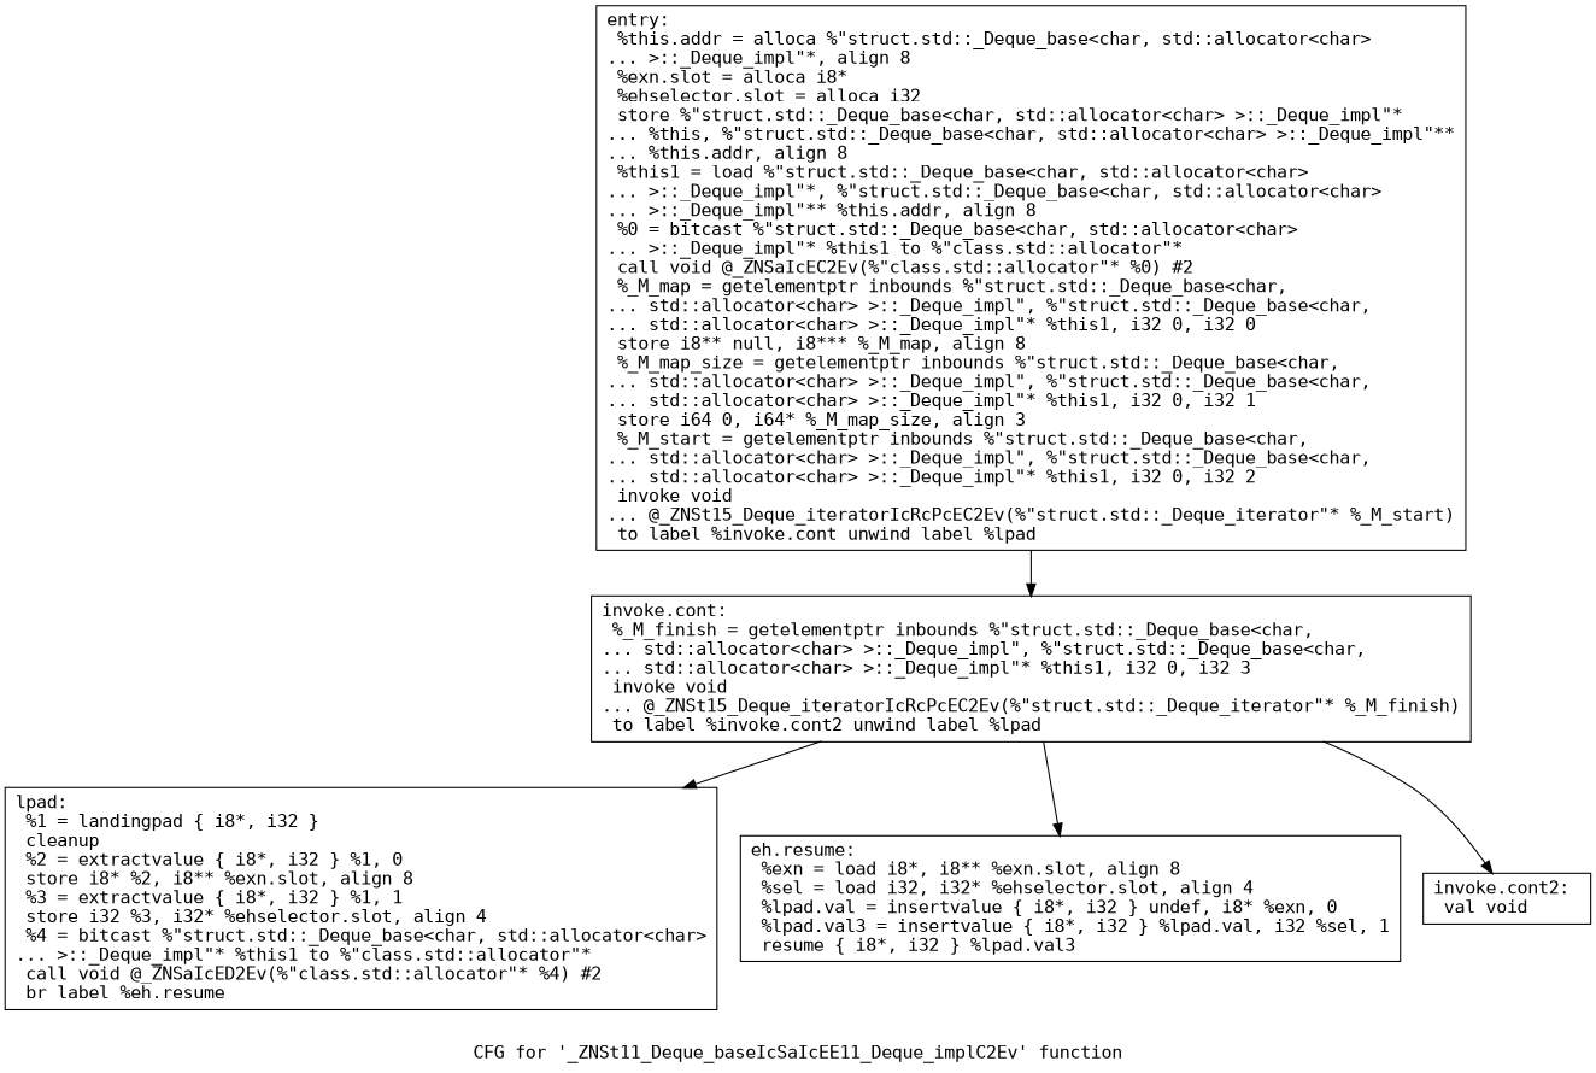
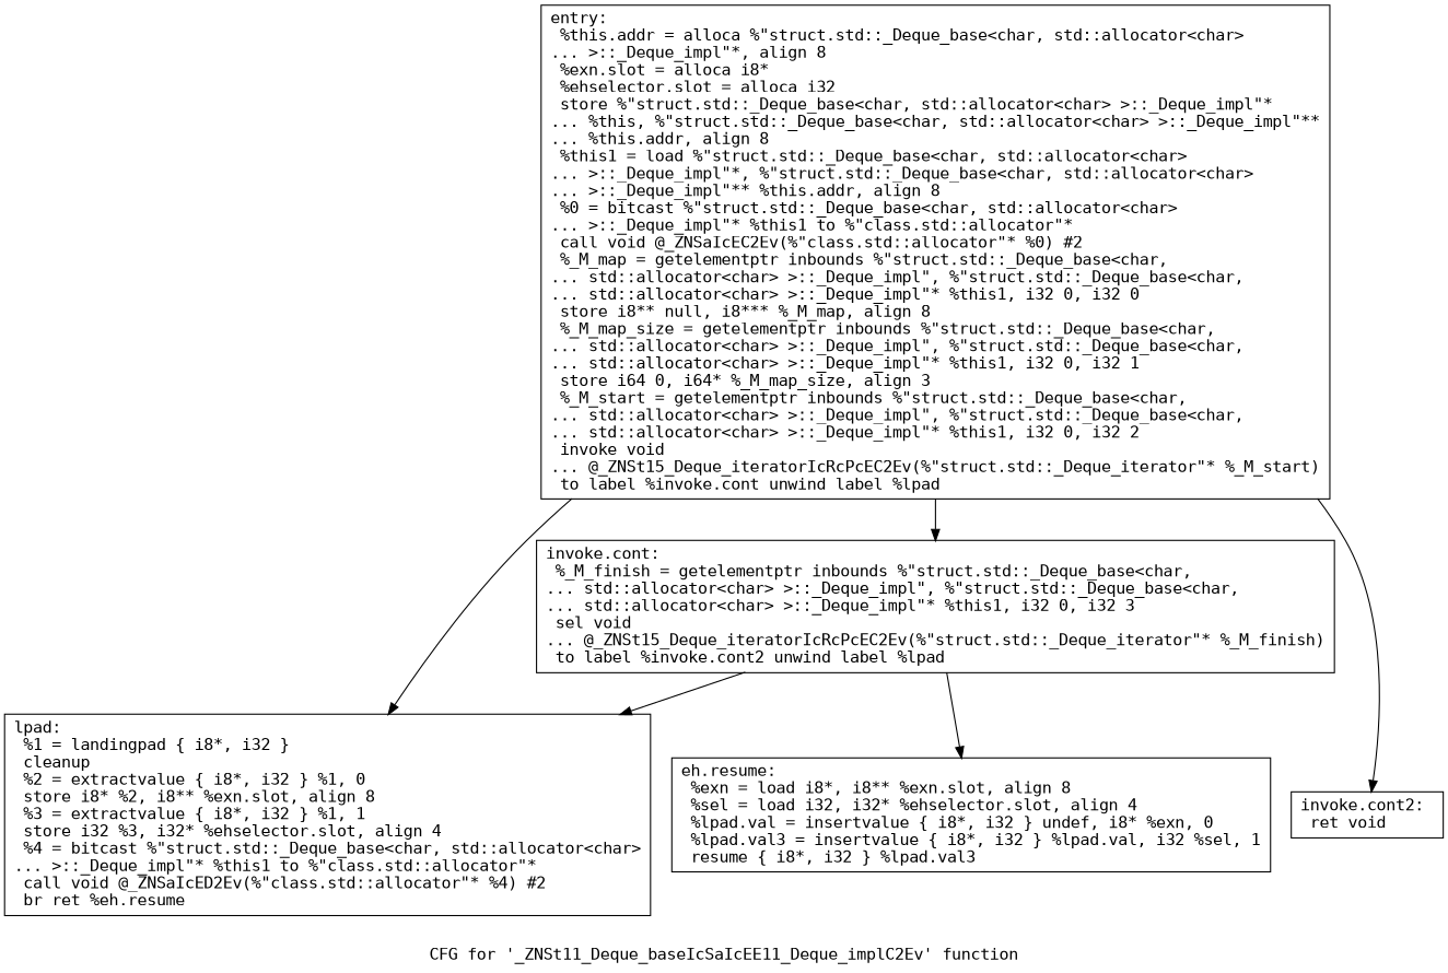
  digraph {
    fontname="DejaVu Sans Mono"
    label="CFG for '_ZNSt11_Deque_baseIcSaIcEE11_Deque_implC2Ev' function"
    node [fontname="DejaVu Sans Mono" shape=record]
    edge [fontname="DejaVu Sans Mono"]
    n1 [label="{entry:\l  %this.addr = alloca %\"struct.std::_Deque_base\<char, std::allocator\<char\>\l... \>::_Deque_impl\"*, align 8\l  %exn.slot = alloca i8*\l  %ehselector.slot = alloca i32\l  store %\"struct.std::_Deque_base\<char, std::allocator\<char\> \>::_Deque_impl\"*\l... %this, %\"struct.std::_Deque_base\<char, std::allocator\<char\> \>::_Deque_impl\"**\l... %this.addr, align 8\l  %this1 = load %\"struct.std::_Deque_base\<char, std::allocator\<char\>\l... \>::_Deque_impl\"*, %\"struct.std::_Deque_base\<char, std::allocator\<char\>\l... \>::_Deque_impl\"** %this.addr, align 8\l  %0 = bitcast %\"struct.std::_Deque_base\<char, std::allocator\<char\>\l... \>::_Deque_impl\"* %this1 to %\"class.std::allocator\"*\l  call void @_ZNSaIcEC2Ev(%\"class.std::allocator\"* %0) #2\l  %_M_map = getelementptr inbounds %\"struct.std::_Deque_base\<char,\l... std::allocator\<char\> \>::_Deque_impl\", %\"struct.std::_Deque_base\<char,\l... std::allocator\<char\> \>::_Deque_impl\"* %this1, i32 0, i32 0\l  store i8** null, i8*** %_M_map, align 8\l  %_M_map_size = getelementptr inbounds %\"struct.std::_Deque_base\<char,\l... std::allocator\<char\> \>::_Deque_impl\", %\"struct.std::_Deque_base\<char,\l... std::allocator\<char\> \>::_Deque_impl\"* %this1, i32 0, i32 1\l  store i64 0, i64* %_M_map_size, align 3\l  %_M_start = getelementptr inbounds %\"struct.std::_Deque_base\<char,\l... std::allocator\<char\> \>::_Deque_impl\", %\"struct.std::_Deque_base\<char,\l... std::allocator\<char\> \>::_Deque_impl\"* %this1, i32 0, i32 2\l  invoke void\l... @_ZNSt15_Deque_iteratorIcRcPcEC2Ev(%\"struct.std::_Deque_iterator\"* %_M_start)\l          to label %invoke.cont unwind label %lpad\l}"]
-   n2 [label="{invoke.cont:                                      \l  %_M_finish = getelementptr inbounds %\"struct.std::_Deque_base\<char,\l... std::allocator\<char\> \>::_Deque_impl\", %\"struct.std::_Deque_base\<char,\l... std::allocator\<char\> \>::_Deque_impl\"* %this1, i32 0, i32 3\l  invoke void\l... @_ZNSt15_Deque_iteratorIcRcPcEC2Ev(%\"struct.std::_Deque_iterator\"* %_M_finish)\l          to label %invoke.cont2 unwind label %lpad\l}"]
-   n3 [label="{lpad:                                             \l  %1 = landingpad \{ i8*, i32 \}\l          cleanup\l  %2 = extractvalue \{ i8*, i32 \} %1, 0\l  store i8* %2, i8** %exn.slot, align 8\l  %3 = extractvalue \{ i8*, i32 \} %1, 1\l  store i32 %3, i32* %ehselector.slot, align 4\l  %4 = bitcast %\"struct.std::_Deque_base\<char, std::allocator\<char\>\l... \>::_Deque_impl\"* %this1 to %\"class.std::allocator\"*\l  call void @_ZNSaIcED2Ev(%\"class.std::allocator\"* %4) #2\l  br label %eh.resume\l}"]
-   n4 [label="{invoke.cont2:                                     \l  val void\l}"]
+   n2 [label="{invoke.cont:                                      \l  %_M_finish = getelementptr inbounds %\"struct.std::_Deque_base\<char,\l... std::allocator\<char\> \>::_Deque_impl\", %\"struct.std::_Deque_base\<char,\l... std::allocator\<char\> \>::_Deque_impl\"* %this1, i32 0, i32 3\l  sel void\l... @_ZNSt15_Deque_iteratorIcRcPcEC2Ev(%\"struct.std::_Deque_iterator\"* %_M_finish)\l          to label %invoke.cont2 unwind label %lpad\l}"]
+   n3 [label="{lpad:                                             \l  %1 = landingpad \{ i8*, i32 \}\l          cleanup\l  %2 = extractvalue \{ i8*, i32 \} %1, 0\l  store i8* %2, i8** %exn.slot, align 8\l  %3 = extractvalue \{ i8*, i32 \} %1, 1\l  store i32 %3, i32* %ehselector.slot, align 4\l  %4 = bitcast %\"struct.std::_Deque_base\<char, std::allocator\<char\>\l... \>::_Deque_impl\"* %this1 to %\"class.std::allocator\"*\l  call void @_ZNSaIcED2Ev(%\"class.std::allocator\"* %4) #2\l  br ret %eh.resume\l}"]
+   n4 [label="{invoke.cont2:                                     \l  ret void\l}"]
    n5 [label="{eh.resume:                                        \l  %exn = load i8*, i8** %exn.slot, align 8\l  %sel = load i32, i32* %ehselector.slot, align 4\l  %lpad.val = insertvalue \{ i8*, i32 \} undef, i8* %exn, 0\l  %lpad.val3 = insertvalue \{ i8*, i32 \} %lpad.val, i32 %sel, 1\l  resume \{ i8*, i32 \} %lpad.val3\l}"]
    n1 -> n2
+   n1 -> n3
    n2 -> n3
-   n2 -> n4
+   n1 -> n4
    n2 -> n5
  }
